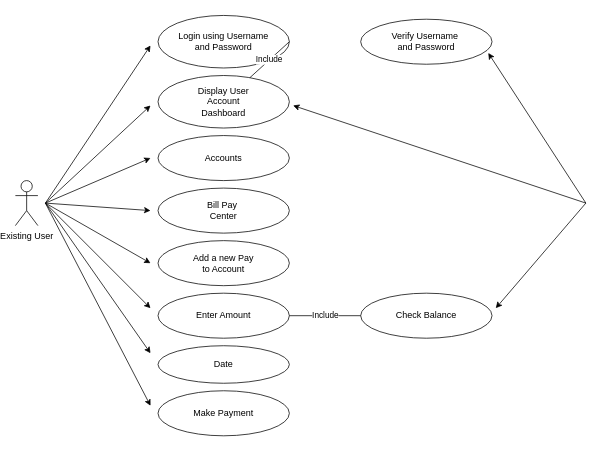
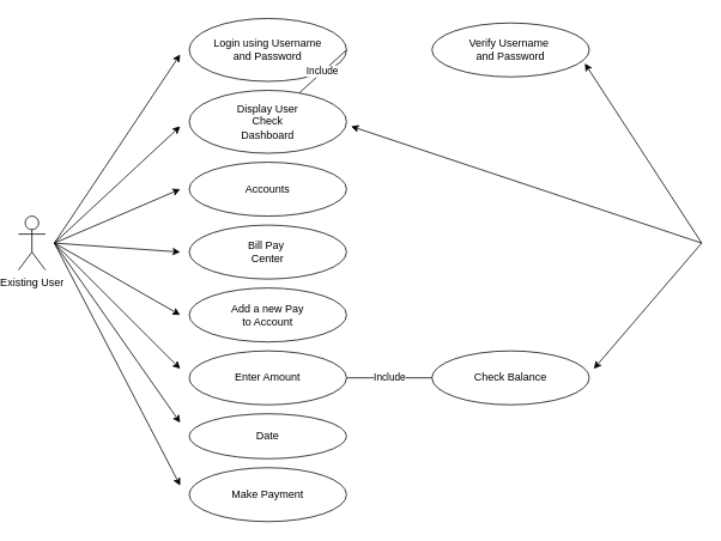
  <mxCell id="0" />
  <mxCell id="1" parent="0" />
  <mxCell id="2" value="Login using Username &lt;br&gt;and Password" style="ellipse;whiteSpace=wrap;html=1;" vertex="1" parent="1"><mxGeometry x="210" y="20" width="175" height="70" as="geometry" /></mxCell>
- <mxCell id="3" value="Display User&lt;br&gt;Account&lt;br&gt;Dashboard" style="ellipse;whiteSpace=wrap;html=1;" vertex="1" parent="1"><mxGeometry x="210" y="100" width="175" height="70" as="geometry" /></mxCell>
+ <mxCell id="3" value="Display User&lt;br&gt;Check&lt;br&gt;Dashboard" style="ellipse;whiteSpace=wrap;html=1;" vertex="1" parent="1"><mxGeometry x="210" y="100" width="175" height="70" as="geometry" /></mxCell>
  <mxCell id="4" value="Accounts" style="ellipse;whiteSpace=wrap;html=1;" vertex="1" parent="1"><mxGeometry x="210" y="180" width="175" height="60" as="geometry" /></mxCell>
  <mxCell id="5" value="Bill Pay&amp;nbsp;&lt;br&gt;Center" style="ellipse;whiteSpace=wrap;html=1;" vertex="1" parent="1"><mxGeometry x="210" y="250" width="175" height="60" as="geometry" /></mxCell>
  <mxCell id="6" value="Add a new Pay&lt;br&gt;to Account" style="ellipse;whiteSpace=wrap;html=1;" vertex="1" parent="1"><mxGeometry x="210" y="320" width="175" height="60" as="geometry" /></mxCell>
  <mxCell id="7" value="Enter Amount" style="ellipse;whiteSpace=wrap;html=1;" vertex="1" parent="1"><mxGeometry x="210" y="390" width="175" height="60" as="geometry" /></mxCell>
  <mxCell id="8" value="Date" style="ellipse;whiteSpace=wrap;html=1;" vertex="1" parent="1"><mxGeometry x="210" y="460" width="175" height="50" as="geometry" /></mxCell>
  <mxCell id="9" value="Make Payment" style="ellipse;whiteSpace=wrap;html=1;" vertex="1" parent="1"><mxGeometry x="210" y="520" width="175" height="60" as="geometry" /></mxCell>
  <mxCell id="10" value="Existing User" style="shape=umlActor;verticalLabelPosition=bottom;verticalAlign=top;html=1;outlineConnect=0;" vertex="1" parent="1"><mxGeometry x="20" y="240" width="30" height="60" as="geometry" /></mxCell>
  <mxCell id="11" value="" style="endArrow=classic;html=1;rounded=0;" edge="1" parent="1"><mxGeometry width="50" height="50" relative="1" as="geometry"><mxPoint x="60" y="270" as="sourcePoint" /><mxPoint x="200" y="60" as="targetPoint" /></mxGeometry></mxCell>
  <mxCell id="12" value="" style="endArrow=classic;html=1;rounded=0;" edge="1" parent="1"><mxGeometry width="50" height="50" relative="1" as="geometry"><mxPoint x="60" y="270" as="sourcePoint" /><mxPoint x="200" y="140" as="targetPoint" /></mxGeometry></mxCell>
  <mxCell id="13" value="" style="endArrow=classic;html=1;rounded=0;" edge="1" parent="1"><mxGeometry width="50" height="50" relative="1" as="geometry"><mxPoint x="60" y="270" as="sourcePoint" /><mxPoint x="200" y="210" as="targetPoint" /></mxGeometry></mxCell>
  <mxCell id="14" value="" style="endArrow=classic;html=1;rounded=0;" edge="1" parent="1"><mxGeometry width="50" height="50" relative="1" as="geometry"><mxPoint x="60" y="270" as="sourcePoint" /><mxPoint x="200" y="280" as="targetPoint" /></mxGeometry></mxCell>
  <mxCell id="15" value="" style="endArrow=classic;html=1;rounded=0;" edge="1" parent="1"><mxGeometry width="50" height="50" relative="1" as="geometry"><mxPoint x="60" y="270" as="sourcePoint" /><mxPoint x="200" y="350" as="targetPoint" /></mxGeometry></mxCell>
  <mxCell id="16" value="" style="endArrow=classic;html=1;rounded=0;" edge="1" parent="1"><mxGeometry width="50" height="50" relative="1" as="geometry"><mxPoint x="60" y="270" as="sourcePoint" /><mxPoint x="200" y="410" as="targetPoint" /></mxGeometry></mxCell>
  <mxCell id="17" value="" style="endArrow=classic;html=1;rounded=0;" edge="1" parent="1"><mxGeometry width="50" height="50" relative="1" as="geometry"><mxPoint x="60" y="270" as="sourcePoint" /><mxPoint x="200" y="470" as="targetPoint" /></mxGeometry></mxCell>
  <mxCell id="18" value="" style="endArrow=classic;html=1;rounded=0;" edge="1" parent="1"><mxGeometry width="50" height="50" relative="1" as="geometry"><mxPoint x="60" y="270" as="sourcePoint" /><mxPoint x="200" y="540" as="targetPoint" /></mxGeometry></mxCell>
  <mxCell id="19" value="Verify Username&amp;nbsp;&lt;br&gt;and Password" style="ellipse;whiteSpace=wrap;html=1;" vertex="1" parent="1"><mxGeometry x="480" y="25" width="175" height="60" as="geometry" /></mxCell>
  <mxCell id="20" value="Check Balance" style="ellipse;whiteSpace=wrap;html=1;" vertex="1" parent="1"><mxGeometry x="480" y="390" width="175" height="60" as="geometry" /></mxCell>
  <mxCell id="21" value="Include" style="endArrow=none;html=1;rounded=0;exitX=1;exitY=0.5;exitDx=0;exitDy=0;" edge="1" parent="1" source="2" target="3"><mxGeometry width="50" height="50" relative="1" as="geometry"><mxPoint x="490" y="320" as="sourcePoint" /><mxPoint x="540" y="270" as="targetPoint" /></mxGeometry></mxCell>
  <mxCell id="22" value="Include" style="endArrow=none;html=1;rounded=0;exitX=1;exitY=0.5;exitDx=0;exitDy=0;entryX=0;entryY=0.5;entryDx=0;entryDy=0;" edge="1" parent="1" source="7" target="20"><mxGeometry width="50" height="50" relative="1" as="geometry"><mxPoint x="395" y="65" as="sourcePoint" /><mxPoint x="490" y="65" as="targetPoint" /><Array as="points" /></mxGeometry></mxCell>
  <mxCell id="23" value="" style="endArrow=classic;html=1;rounded=0;" edge="1" parent="1"><mxGeometry width="50" height="50" relative="1" as="geometry"><mxPoint x="780" y="270" as="sourcePoint" /><mxPoint x="650" y="70" as="targetPoint" /></mxGeometry></mxCell>
  <mxCell id="24" value="" style="endArrow=classic;html=1;rounded=0;" edge="1" parent="1"><mxGeometry width="50" height="50" relative="1" as="geometry"><mxPoint x="780" y="270" as="sourcePoint" /><mxPoint x="390" y="140" as="targetPoint" /></mxGeometry></mxCell>
  <mxCell id="25" value="" style="endArrow=classic;html=1;rounded=0;" edge="1" parent="1"><mxGeometry width="50" height="50" relative="1" as="geometry"><mxPoint x="780" y="270" as="sourcePoint" /><mxPoint x="660" y="410" as="targetPoint" /></mxGeometry></mxCell>
